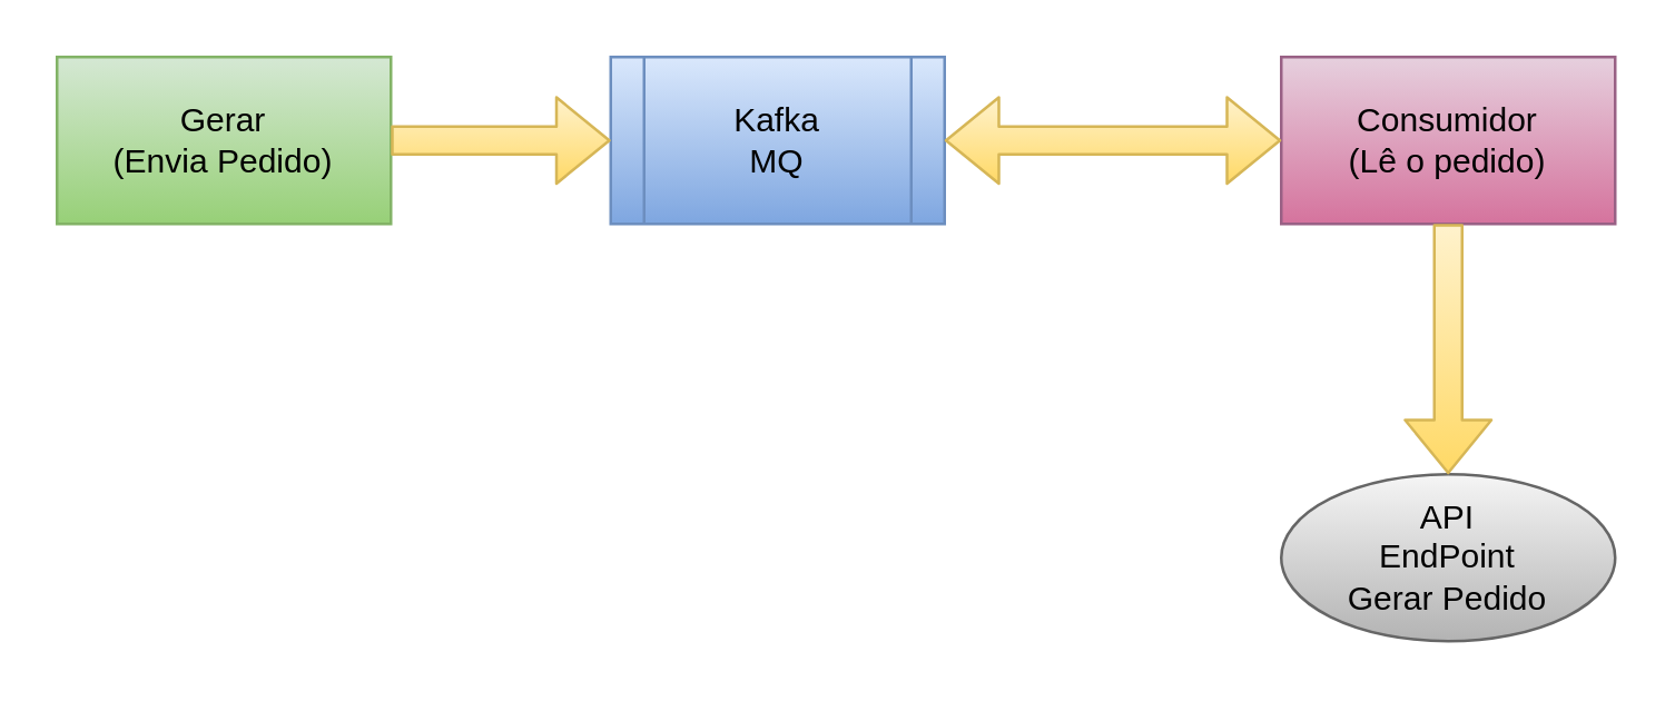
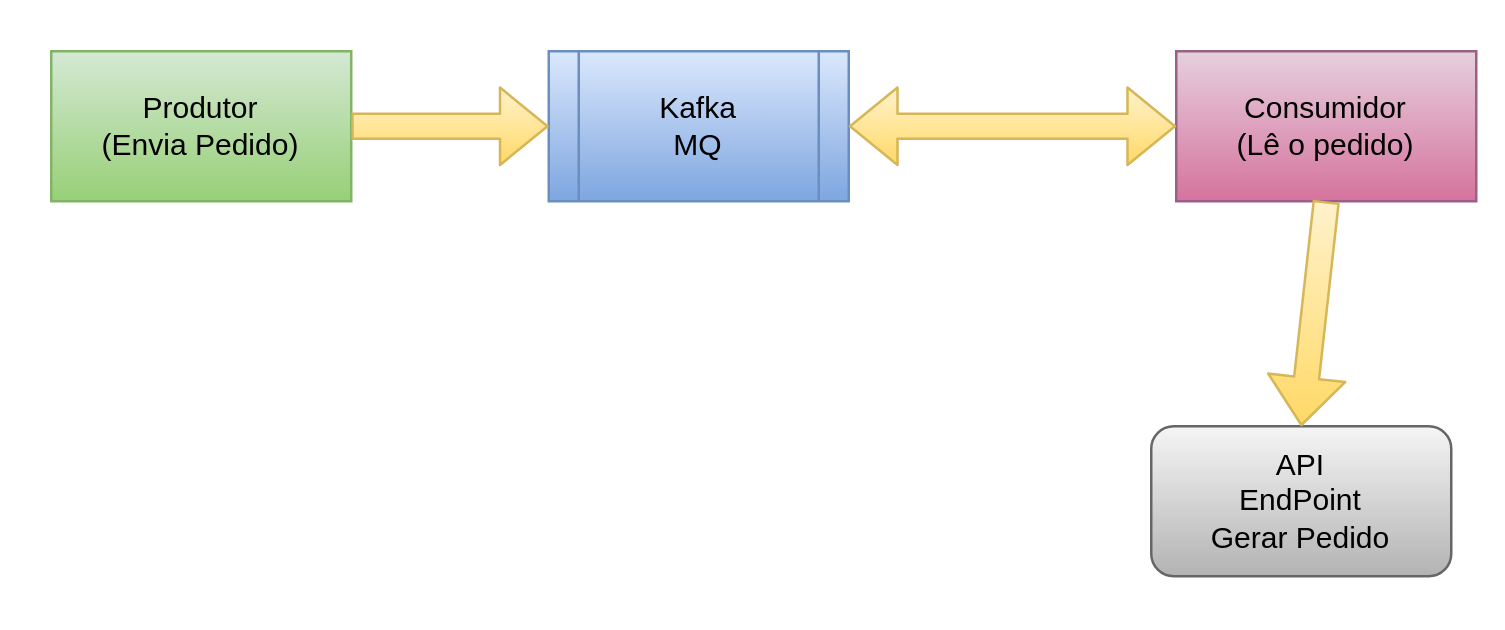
  <mxCell id="0" />
  <mxCell id="1" parent="0" />
  <mxCell id="2" value="Kafka&lt;br&gt;MQ" style="shape=process;whiteSpace=wrap;html=1;backgroundOutline=1;gradientColor=#7ea6e0;fillColor=#dae8fc;strokeColor=#6c8ebf;" vertex="1" parent="1"><mxGeometry x="219" y="20" width="120" height="60" as="geometry" /></mxCell>
- <mxCell id="3" value="Gerar&lt;br&gt;(Envia Pedido)" style="rounded=0;whiteSpace=wrap;html=1;gradientColor=#97d077;fillColor=#d5e8d4;strokeColor=#82b366;" vertex="1" parent="1"><mxGeometry x="20" y="20" width="120" height="60" as="geometry" /></mxCell>
+ <mxCell id="3" value="Produtor&lt;br&gt;(Envia Pedido)" style="rounded=0;whiteSpace=wrap;html=1;gradientColor=#97d077;fillColor=#d5e8d4;strokeColor=#82b366;" vertex="1" parent="1"><mxGeometry x="20" y="20" width="120" height="60" as="geometry" /></mxCell>
  <mxCell id="4" value="" style="shape=flexArrow;endArrow=classic;html=1;exitX=1;exitY=0.5;exitDx=0;exitDy=0;entryX=0;entryY=0.5;entryDx=0;entryDy=0;gradientColor=#ffd966;fillColor=#fff2cc;strokeColor=#d6b656;" edge="1" parent="1" source="3" target="2"><mxGeometry width="50" height="50" relative="1" as="geometry"><mxPoint x="280" y="250" as="sourcePoint" /><mxPoint x="330" y="200" as="targetPoint" /></mxGeometry></mxCell>
- <mxCell id="5" value="Consumidor&lt;br&gt;(Lê o pedido)" style="rounded=0;whiteSpace=wrap;html=1;gradientColor=#d5739d;fillColor=#e6d0de;strokeColor=#996185;" vertex="1" parent="1"><mxGeometry x="460" y="20" width="120" height="60" as="geometry" /></mxCell>
+ <mxCell id="5" value="Consumidor&lt;br&gt;(Lê o pedido)" style="rounded=0;whiteSpace=wrap;html=1;gradientColor=#d5739d;fillColor=#e6d0de;strokeColor=#996185;" vertex="1" parent="1"><mxGeometry x="470" y="20" width="120" height="60" as="geometry" /></mxCell>
  <mxCell id="6" value="" style="shape=flexArrow;endArrow=classic;startArrow=classic;html=1;exitX=1;exitY=0.5;exitDx=0;exitDy=0;entryX=0;entryY=0.5;entryDx=0;entryDy=0;gradientColor=#ffd966;fillColor=#fff2cc;strokeColor=#d6b656;" edge="1" parent="1" source="2" target="5"><mxGeometry width="50" height="50" relative="1" as="geometry"><mxPoint x="280" y="240" as="sourcePoint" /><mxPoint x="330" y="190" as="targetPoint" /></mxGeometry></mxCell>
- <mxCell id="7" value="API&lt;br&gt;EndPoint&lt;br&gt;Gerar Pedido" style="ellipse;whiteSpace=wrap;html=1;gradientColor=#b3b3b3;fillColor=#f5f5f5;strokeColor=#666666;" vertex="1" parent="1"><mxGeometry x="460" y="170" width="120" height="60" as="geometry" /></mxCell>
+ <mxCell id="7" value="API&lt;br&gt;EndPoint&lt;br&gt;Gerar Pedido" style="rounded=1;whiteSpace=wrap;html=1;gradientColor=#b3b3b3;fillColor=#f5f5f5;strokeColor=#666666;" vertex="1" parent="1"><mxGeometry x="460" y="170" width="120" height="60" as="geometry" /></mxCell>
  <mxCell id="8" value="" style="shape=flexArrow;endArrow=classic;html=1;exitX=0.5;exitY=1;exitDx=0;exitDy=0;entryX=0.5;entryY=0;entryDx=0;entryDy=0;gradientColor=#ffd966;fillColor=#fff2cc;strokeColor=#d6b656;" edge="1" parent="1" source="5" target="7"><mxGeometry width="50" height="50" relative="1" as="geometry"><mxPoint x="280" y="230" as="sourcePoint" /><mxPoint x="330" y="180" as="targetPoint" /></mxGeometry></mxCell>
